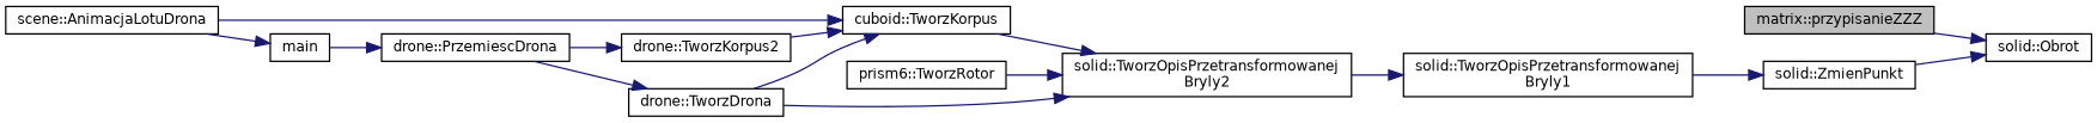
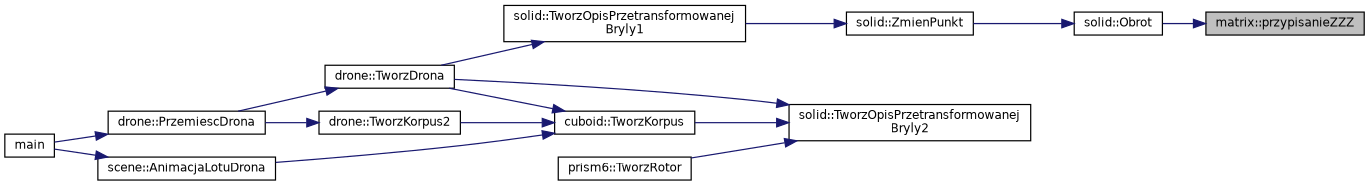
  digraph {
    rankdir=RL
    node [color=black fillcolor=white fontname=Helvetica fontsize=10 shape=record style=filled]
    edge [color=midnightblue dir=back fontname=Helvetica fontsize=10 labelfontname=Helvetica labelfontsize=10 style=solid]
    n1 [fillcolor=grey75 fontcolor=black height=0.2 label="matrix::przypisanieZZZ" width=0.4]
    n2 [height=0.2 label="solid::Obrot" width=0.4]
    n3 [height=0.2 label="solid::ZmienPunkt" width=0.4]
    n4 [height=0.2 label="solid::TworzOpisPrzetransformowanej\lBryly1" width=0.4]
    n5 [height=0.2 label="solid::TworzOpisPrzetransformowanej\lBryly2" width=0.4]
    n6 [height=0.2 label="cuboid::TworzKorpus" width=0.4]
    n7 [height=0.2 label="prism6::TworzRotor" width=0.4]
    n8 [height=0.2 label="drone::TworzDrona" width=0.4]
    n9 [height=0.2 label="drone::PrzemiescDrona" width=0.4]
    n10 [height=0.2 label=main width=0.4]
    n11 [height=0.2 label="scene::AnimacjaLotuDrona" width=0.4]
    n12 [height=0.2 label="drone::TworzKorpus2" width=0.4]
-   n2 -> n1
+   n1 -> n2
    n2 -> n3
    n3 -> n4
-   n4 -> n5
+   n4 -> n8
    n5 -> n6
    n5 -> n7
    n5 -> n8
    n6 -> n8
    n6 -> n11
    n6 -> n12
    n8 -> n9
    n9 -> n10
-   n10 -> n11
+   n11 -> n10
    n12 -> n9
  }
